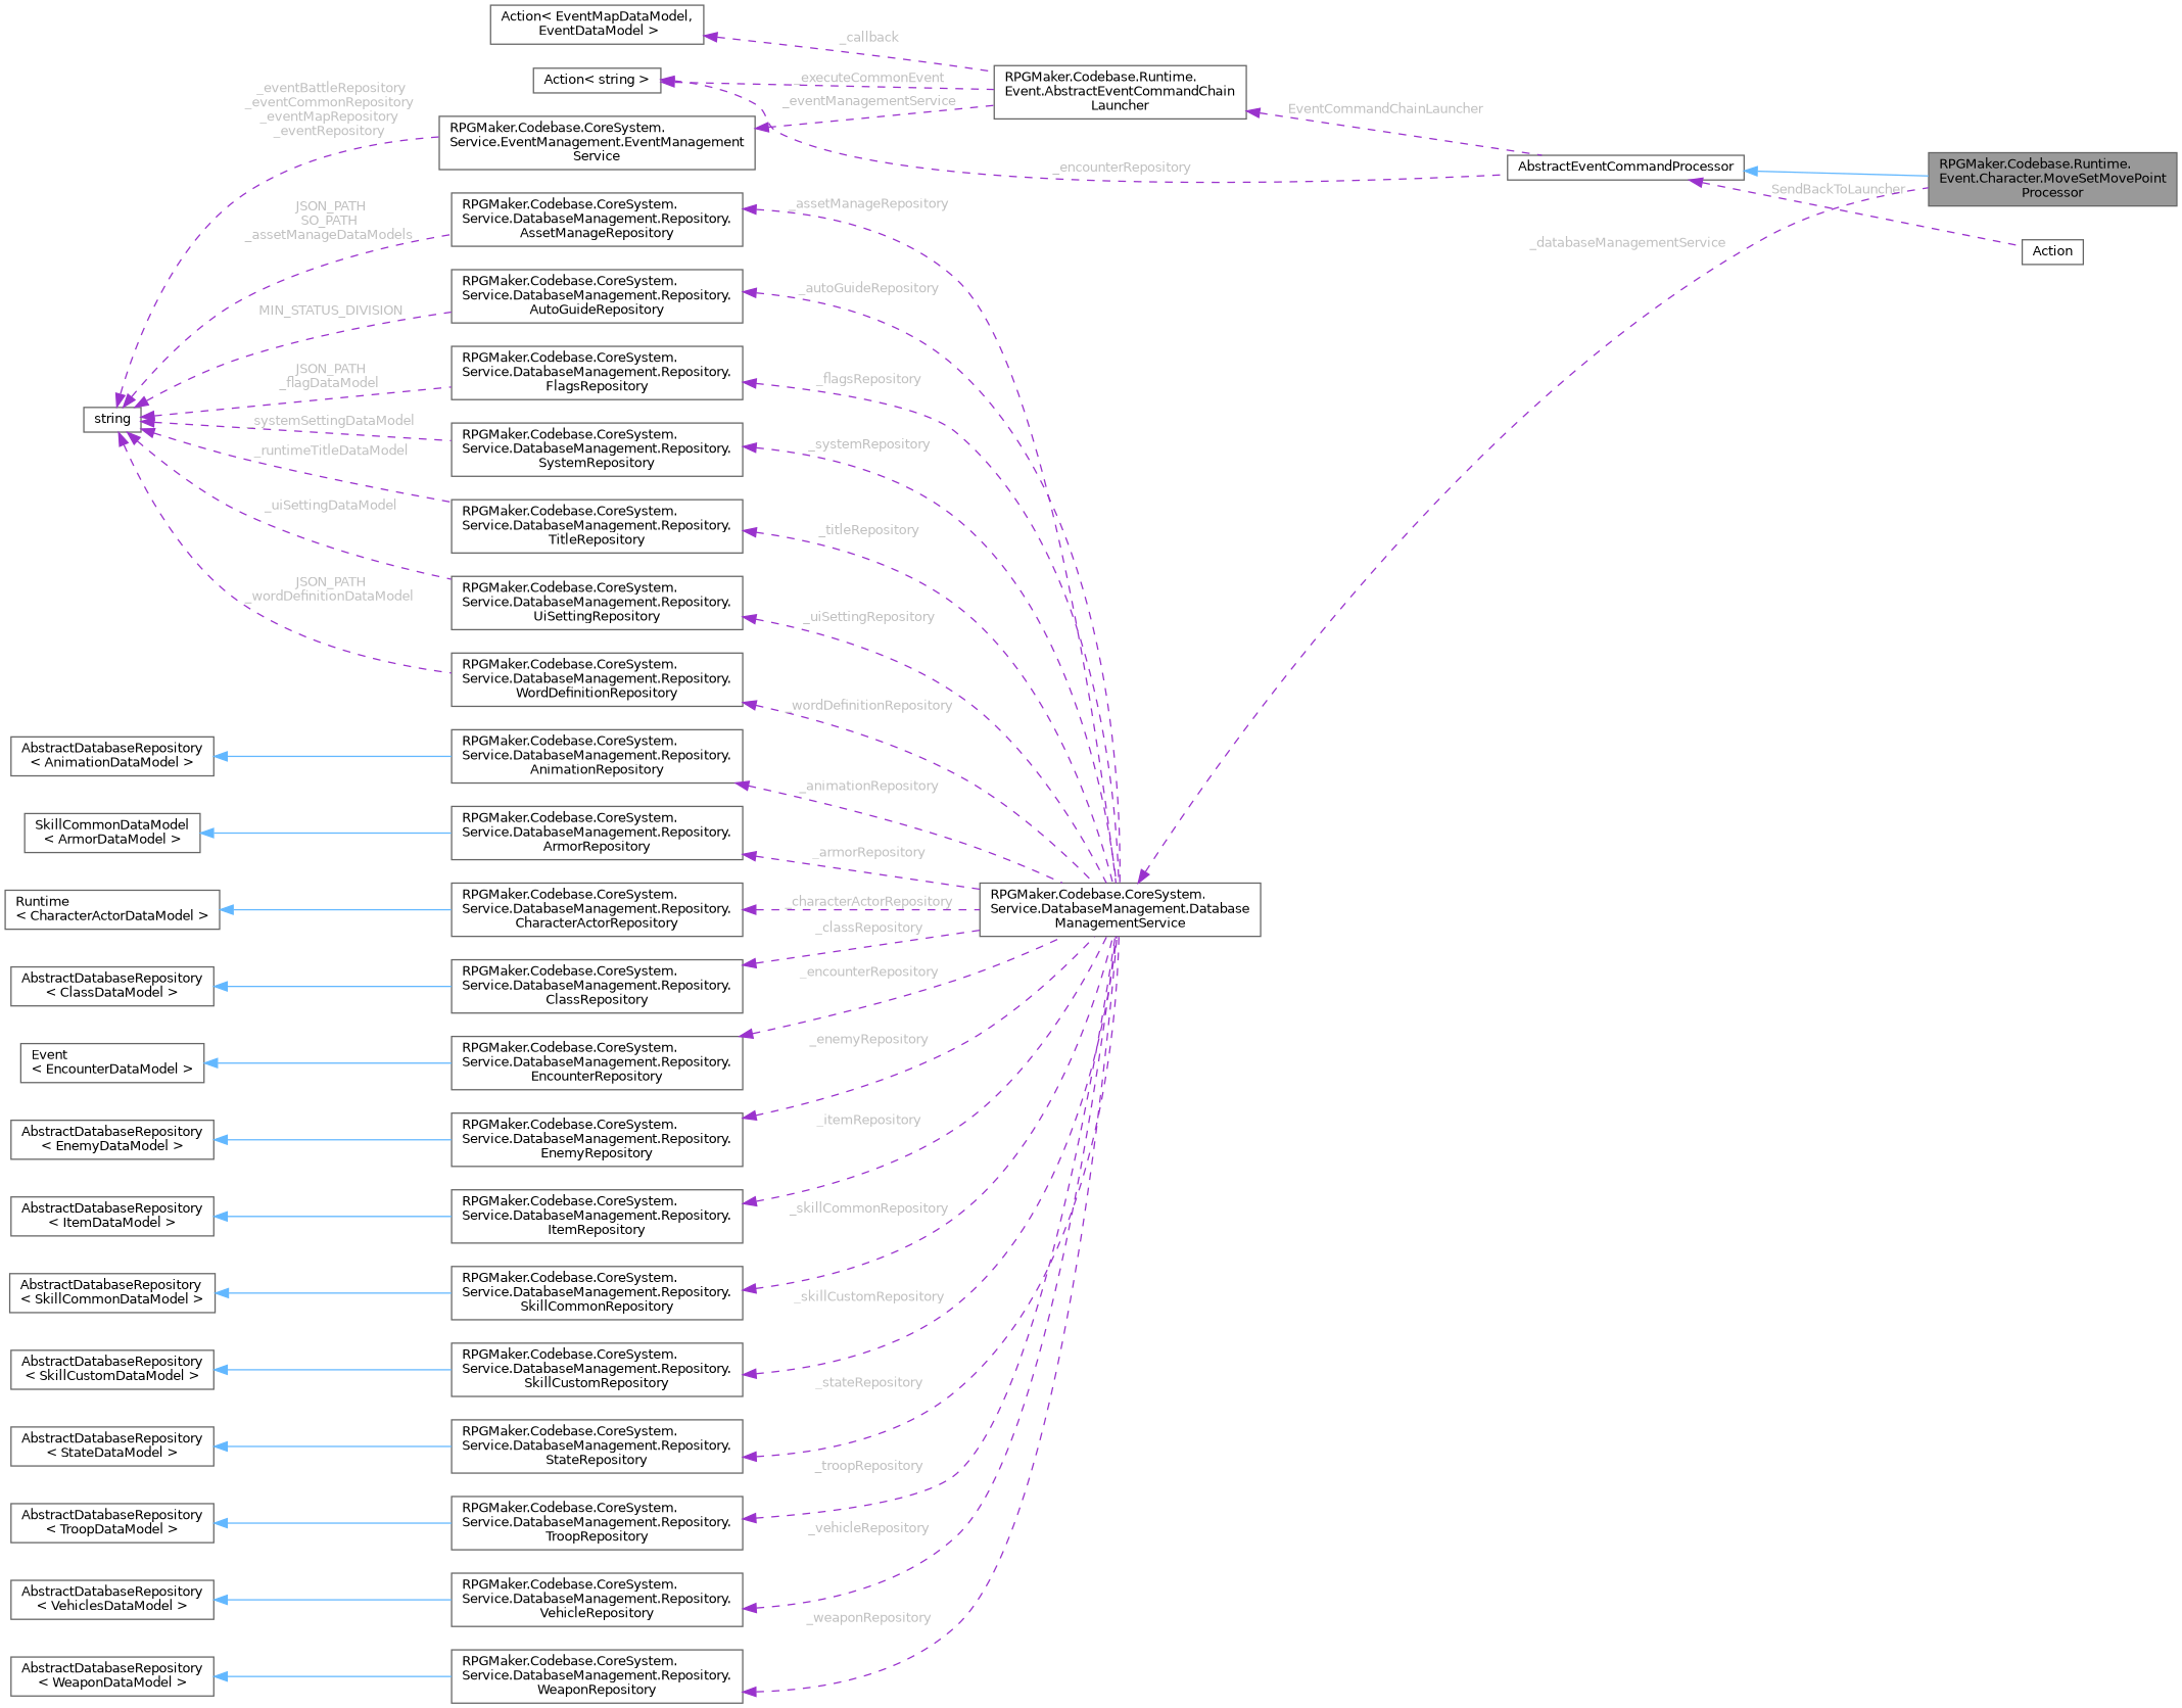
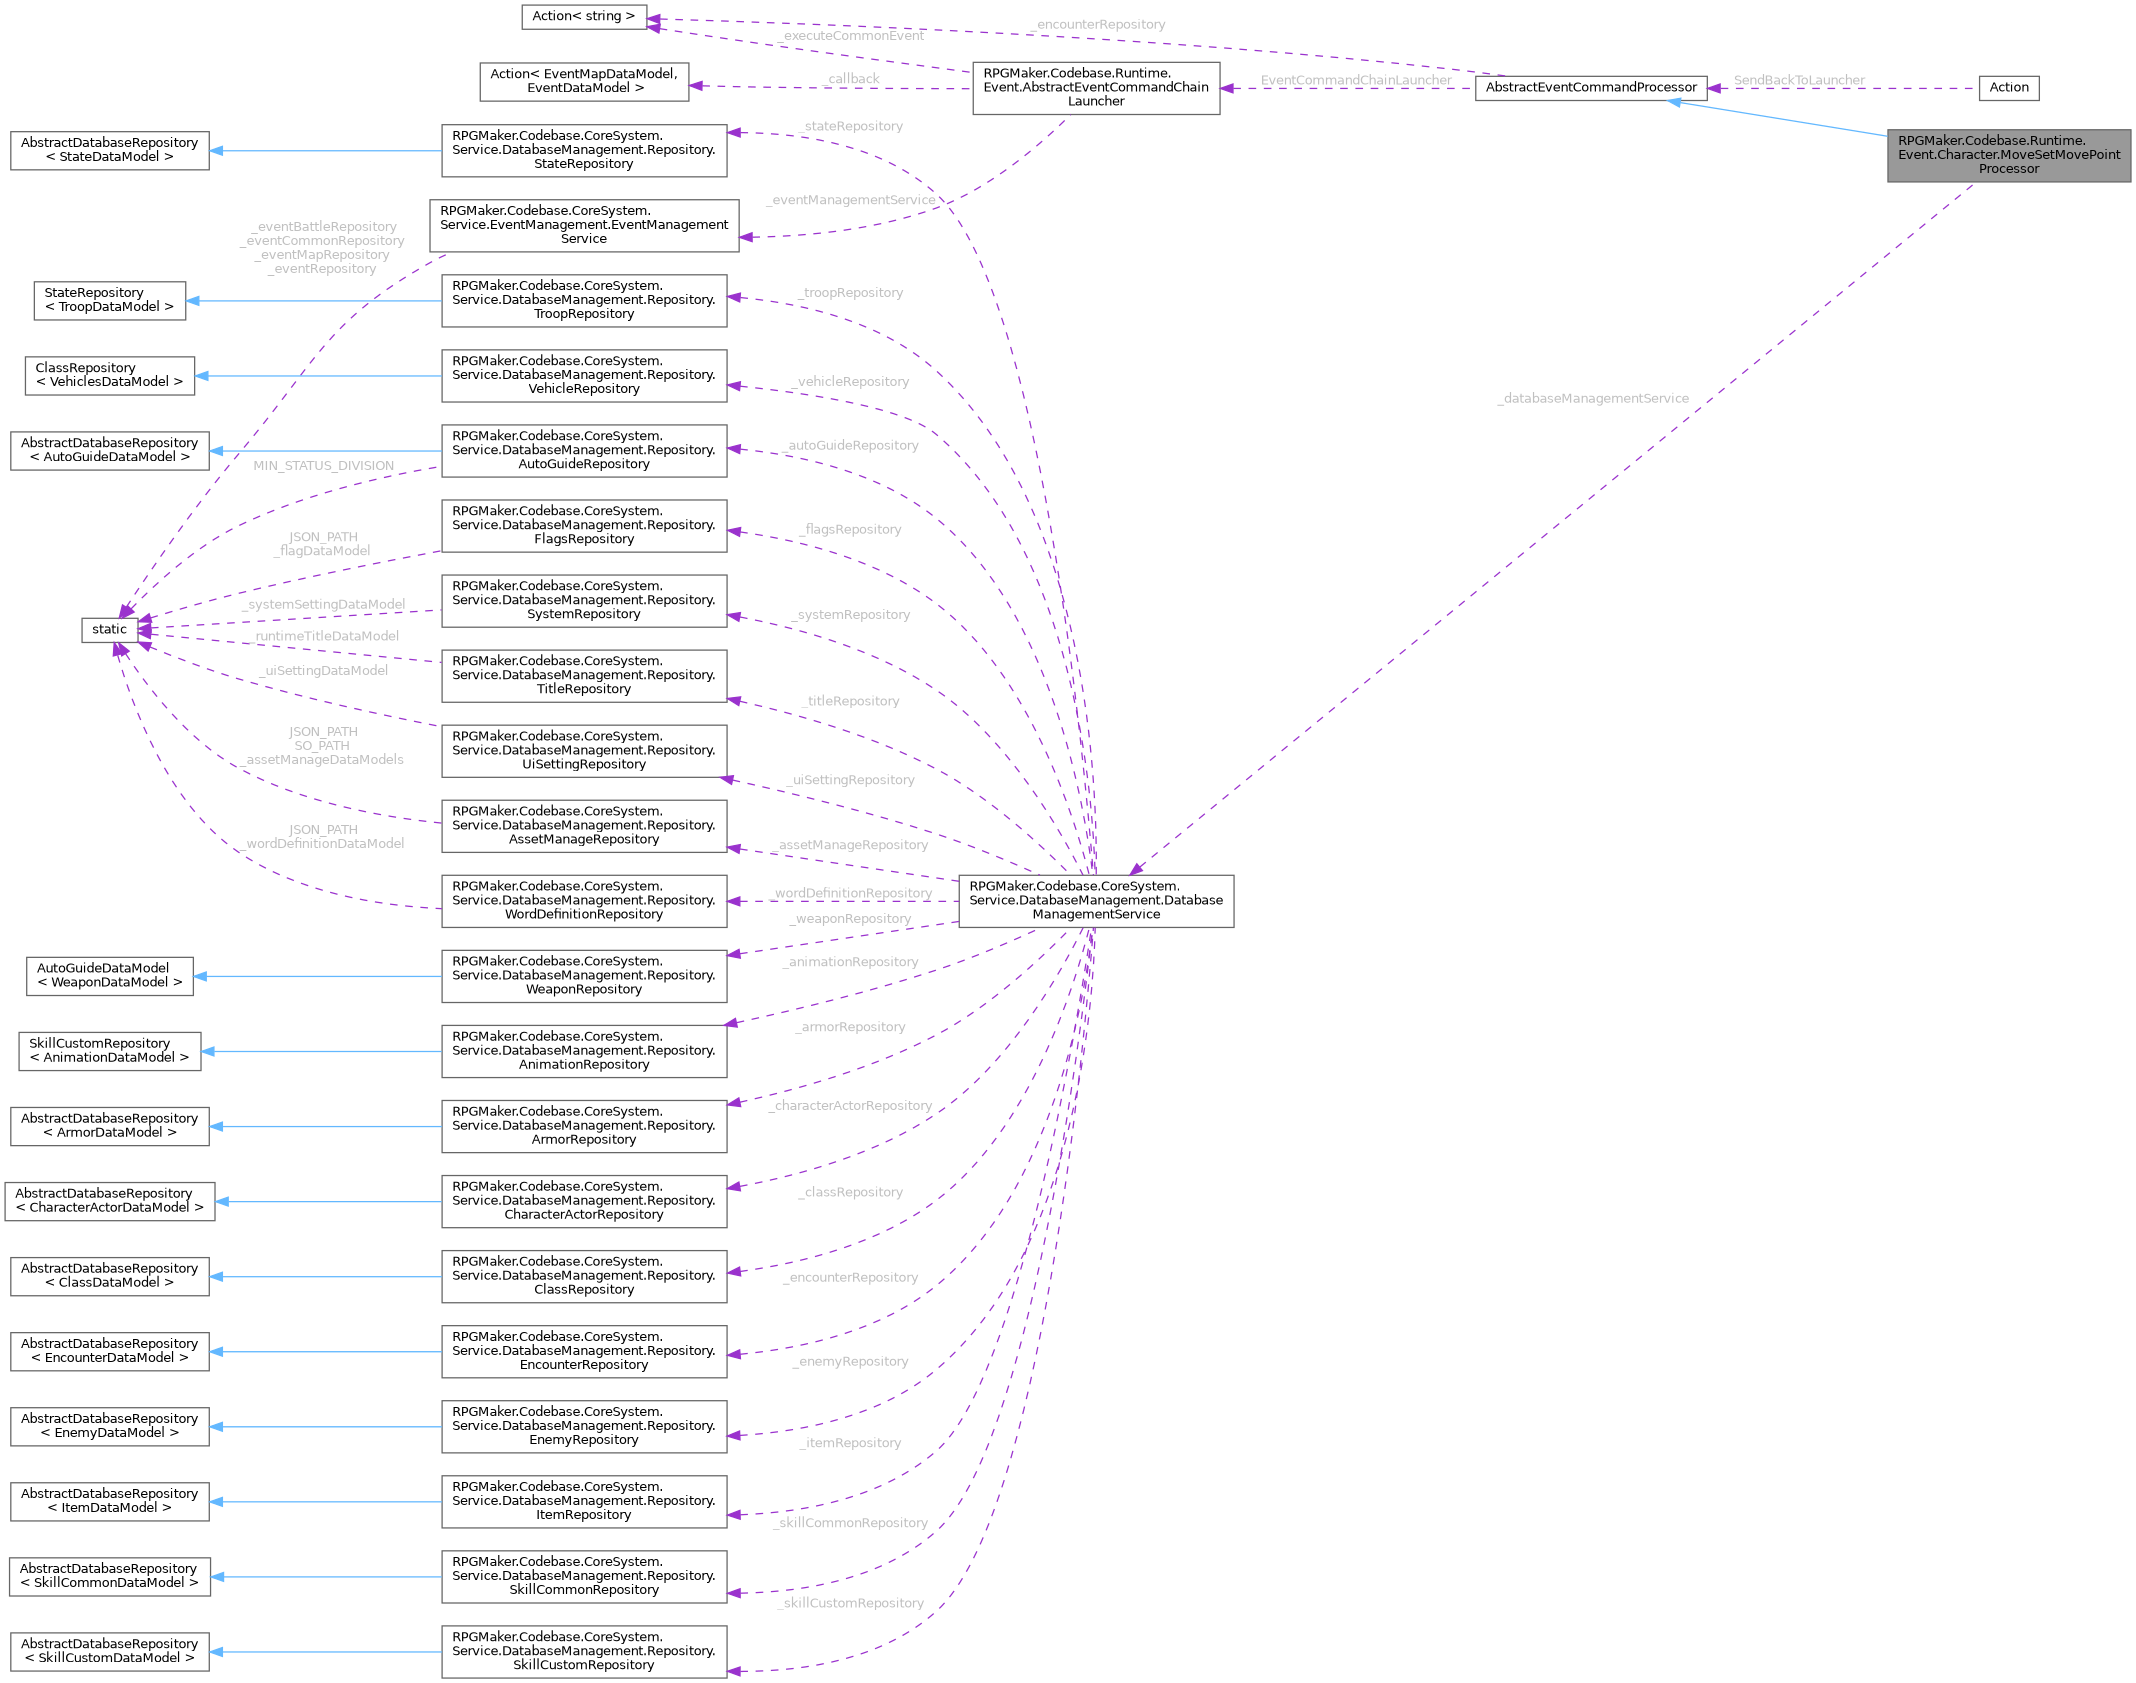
  digraph {
    fontname="DejaVu Sans"
    rankdir=LR
    node [color=gray40 fillcolor=white fontname="DejaVu Sans" fontsize=10 shape=box style=filled]
    edge [color=darkorchid3 dir=back fontname="DejaVu Sans" fontsize=10 labelfontname=Helvetica labelfontsize=10 style=dashed fontcolor=grey]
    n1 [fillcolor=grey60 fontcolor=black height=0.2 label="RPGMaker.Codebase.Runtime.\lEvent.Character.MoveSetMovePoint\lProcessor" width=0.4]
    n2 [height=0.2 label=AbstractEventCommandProcessor width=0.4]
    n3 [height=0.2 label=Action width=0.4]
    n4 [height=0.2 label="RPGMaker.Codebase.Runtime.\lEvent.AbstractEventCommandChain\lLauncher" width=0.4]
    n5 [height=0.2 label="Action\< EventMapDataModel,\l EventDataModel \>" width=0.4]
    n6 [height=0.2 label="Action\< string \>" width=0.4]
    n7 [height=0.2 label="RPGMaker.Codebase.CoreSystem.\lService.EventManagement.EventManagement\lService" width=0.4]
-   n8 [height=0.2 label=string width=0.4]
+   n8 [height=0.2 label=static width=0.4]
    n9 [height=0.2 label="RPGMaker.Codebase.CoreSystem.\lService.DatabaseManagement.Repository.\lAssetManageRepository" width=0.4]
    n10 [height=0.2 label="RPGMaker.Codebase.CoreSystem.\lService.DatabaseManagement.Repository.\lAutoGuideRepository" width=0.4]
    n11 [height=0.2 label="RPGMaker.Codebase.CoreSystem.\lService.DatabaseManagement.Repository.\lFlagsRepository" width=0.4]
    n12 [height=0.2 label="RPGMaker.Codebase.CoreSystem.\lService.DatabaseManagement.Repository.\lSystemRepository" width=0.4]
    n13 [height=0.2 label="RPGMaker.Codebase.CoreSystem.\lService.DatabaseManagement.Repository.\lTitleRepository" width=0.4]
    n14 [height=0.2 label="RPGMaker.Codebase.CoreSystem.\lService.DatabaseManagement.Repository.\lUiSettingRepository" width=0.4]
    n15 [height=0.2 label="RPGMaker.Codebase.CoreSystem.\lService.DatabaseManagement.Repository.\lWordDefinitionRepository" width=0.4]
    n16 [height=0.2 label="RPGMaker.Codebase.CoreSystem.\lService.DatabaseManagement.Database\lManagementService" width=0.4]
    n17 [height=0.2 label="RPGMaker.Codebase.CoreSystem.\lService.DatabaseManagement.Repository.\lAnimationRepository" width=0.4]
-   n18 [height=0.2 label="AbstractDatabaseRepository\l\< AnimationDataModel \>" width=0.4]
+   n18 [height=0.2 label="SkillCustomRepository\l\< AnimationDataModel \>" width=0.4]
    n19 [height=0.2 label="RPGMaker.Codebase.CoreSystem.\lService.DatabaseManagement.Repository.\lArmorRepository" width=0.4]
-   n20 [height=0.2 label="SkillCommonDataModel\l\< ArmorDataModel \>" width=0.4]
+   n20 [height=0.2 label="AbstractDatabaseRepository\l\< ArmorDataModel \>" width=0.4]
+   n21 [height=0.2 label="AbstractDatabaseRepository\l\< AutoGuideDataModel \>" width=0.4]
    n22 [height=0.2 label="RPGMaker.Codebase.CoreSystem.\lService.DatabaseManagement.Repository.\lCharacterActorRepository" width=0.4]
-   n23 [height=0.2 label="Runtime\l\< CharacterActorDataModel \>" width=0.4]
+   n23 [height=0.2 label="AbstractDatabaseRepository\l\< CharacterActorDataModel \>" width=0.4]
    n24 [height=0.2 label="RPGMaker.Codebase.CoreSystem.\lService.DatabaseManagement.Repository.\lClassRepository" width=0.4]
    n25 [height=0.2 label="AbstractDatabaseRepository\l\< ClassDataModel \>" width=0.4]
    n26 [height=0.2 label="RPGMaker.Codebase.CoreSystem.\lService.DatabaseManagement.Repository.\lEncounterRepository" width=0.4]
-   n27 [height=0.2 label="Event\l\< EncounterDataModel \>" width=0.4]
+   n27 [height=0.2 label="AbstractDatabaseRepository\l\< EncounterDataModel \>" width=0.4]
    n28 [height=0.2 label="RPGMaker.Codebase.CoreSystem.\lService.DatabaseManagement.Repository.\lEnemyRepository" width=0.4]
    n29 [height=0.2 label="AbstractDatabaseRepository\l\< EnemyDataModel \>" width=0.4]
    n30 [height=0.2 label="RPGMaker.Codebase.CoreSystem.\lService.DatabaseManagement.Repository.\lItemRepository" width=0.4]
    n31 [height=0.2 label="AbstractDatabaseRepository\l\< ItemDataModel \>" width=0.4]
    n32 [height=0.2 label="RPGMaker.Codebase.CoreSystem.\lService.DatabaseManagement.Repository.\lSkillCommonRepository" width=0.4]
    n33 [height=0.2 label="AbstractDatabaseRepository\l\< SkillCommonDataModel \>" width=0.4]
    n34 [height=0.2 label="RPGMaker.Codebase.CoreSystem.\lService.DatabaseManagement.Repository.\lSkillCustomRepository" width=0.4]
    n35 [height=0.2 label="AbstractDatabaseRepository\l\< SkillCustomDataModel \>" width=0.4]
    n36 [height=0.2 label="RPGMaker.Codebase.CoreSystem.\lService.DatabaseManagement.Repository.\lStateRepository" width=0.4]
    n37 [height=0.2 label="AbstractDatabaseRepository\l\< StateDataModel \>" width=0.4]
    n38 [height=0.2 label="RPGMaker.Codebase.CoreSystem.\lService.DatabaseManagement.Repository.\lTroopRepository" width=0.4]
-   n39 [height=0.2 label="AbstractDatabaseRepository\l\< TroopDataModel \>" width=0.4]
+   n39 [height=0.2 label="StateRepository\l\< TroopDataModel \>" width=0.4]
    n40 [height=0.2 label="RPGMaker.Codebase.CoreSystem.\lService.DatabaseManagement.Repository.\lVehicleRepository" width=0.4]
-   n41 [height=0.2 label="AbstractDatabaseRepository\l\< VehiclesDataModel \>" width=0.4]
+   n41 [height=0.2 label="ClassRepository\l\< VehiclesDataModel \>" width=0.4]
    n42 [height=0.2 label="RPGMaker.Codebase.CoreSystem.\lService.DatabaseManagement.Repository.\lWeaponRepository" width=0.4]
-   n43 [height=0.2 label="AbstractDatabaseRepository\l\< WeaponDataModel \>" width=0.4]
+   n43 [height=0.2 label="AutoGuideDataModel\l\< WeaponDataModel \>" width=0.4]
    n2 -> n1 [color=steelblue1 style=solid fontcolor=""]
    n2 -> n3 [label=" SendBackToLauncher"]
    n4 -> n2 [label=" EventCommandChainLauncher"]
    n5 -> n4 [label=" _callback"]
    n6 -> n2 [label=" _encounterRepository"]
    n6 -> n4 [label=" _executeCommonEvent"]
    n7 -> n4 [label=" _eventManagementService"]
    n8 -> n7 [label=" _eventBattleRepository\n_eventCommonRepository\n_eventMapRepository\n_eventRepository"]
    n8 -> n9 [label=" JSON_PATH\nSO_PATH\n_assetManageDataModels"]
    n8 -> n10 [label=" MIN_STATUS_DIVISION"]
    n8 -> n11 [label=" JSON_PATH\n_flagDataModel"]
    n8 -> n12 [label=" _systemSettingDataModel"]
    n8 -> n13 [label=" _runtimeTitleDataModel"]
    n8 -> n14 [label=" _uiSettingDataModel"]
    n8 -> n15 [label=" JSON_PATH\n_wordDefinitionDataModel"]
    n9 -> n16 [label=" _assetManageRepository"]
    n10 -> n16 [label=" _autoGuideRepository"]
    n11 -> n16 [label=" _flagsRepository"]
    n12 -> n16 [label=" _systemRepository"]
    n13 -> n16 [label=" _titleRepository"]
    n14 -> n16 [label=" _uiSettingRepository"]
    n15 -> n16 [label=" _wordDefinitionRepository"]
    n16 -> n1 [label=" _databaseManagementService"]
    n17 -> n16 [label=" _animationRepository"]
    n18 -> n17 [color=steelblue1 style=solid fontcolor=""]
    n19 -> n16 [label=" _armorRepository"]
    n20 -> n19 [color=steelblue1 style=solid fontcolor=""]
+   n21 -> n10 [color=steelblue1 style=solid fontcolor=""]
    n22 -> n16 [label=" _characterActorRepository"]
    n23 -> n22 [color=steelblue1 style=solid fontcolor=""]
    n24 -> n16 [label=" _classRepository"]
    n25 -> n24 [color=steelblue1 style=solid fontcolor=""]
    n26 -> n16 [label=" _encounterRepository"]
    n27 -> n26 [color=steelblue1 style=solid fontcolor=""]
    n28 -> n16 [label=" _enemyRepository"]
    n29 -> n28 [color=steelblue1 style=solid fontcolor=""]
    n30 -> n16 [label=" _itemRepository"]
    n31 -> n30 [color=steelblue1 style=solid fontcolor=""]
    n32 -> n16 [label=" _skillCommonRepository"]
    n33 -> n32 [color=steelblue1 style=solid fontcolor=""]
    n34 -> n16 [label=" _skillCustomRepository"]
    n35 -> n34 [color=steelblue1 style=solid fontcolor=""]
    n36 -> n16 [label=" _stateRepository"]
    n37 -> n36 [color=steelblue1 style=solid fontcolor=""]
    n38 -> n16 [label=" _troopRepository"]
    n39 -> n38 [color=steelblue1 style=solid fontcolor=""]
    n40 -> n16 [label=" _vehicleRepository"]
    n41 -> n40 [color=steelblue1 style=solid fontcolor=""]
    n42 -> n16 [label=" _weaponRepository"]
    n43 -> n42 [color=steelblue1 style=solid fontcolor=""]
  }
